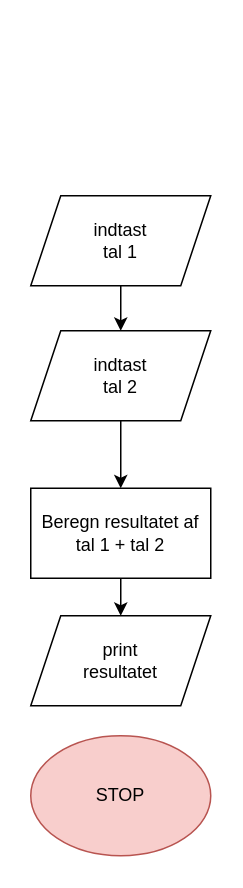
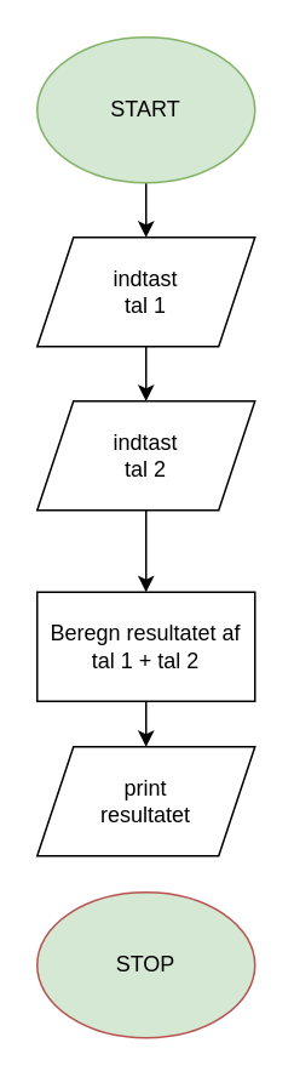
  <mxCell id="0" />
  <mxCell id="1" parent="0" />
+ <mxCell id="2" value="" style="edgeStyle=orthogonalEdgeStyle;rounded=0;orthogonalLoop=1;jettySize=auto;html=1;" edge="1" parent="1" source="3" target="5"><mxGeometry relative="1" as="geometry" /></mxCell>
+ <mxCell id="3" value="START" style="ellipse;whiteSpace=wrap;html=1;fillColor=#d5e8d4;strokeColor=#82b366;" vertex="1" parent="1"><mxGeometry x="20" y="20" width="120" height="80" as="geometry" /></mxCell>
  <mxCell id="4" value="" style="edgeStyle=orthogonalEdgeStyle;rounded=0;orthogonalLoop=1;jettySize=auto;html=1;" edge="1" parent="1" source="5" target="7"><mxGeometry relative="1" as="geometry" /></mxCell>
  <mxCell id="5" value="&lt;div&gt;indtast &lt;br&gt;&lt;/div&gt;&lt;div&gt;tal 1&lt;br&gt;&lt;/div&gt;" style="shape=parallelogram;perimeter=parallelogramPerimeter;whiteSpace=wrap;html=1;fixedSize=1;" vertex="1" parent="1"><mxGeometry x="20" y="130" width="120" height="60" as="geometry" /></mxCell>
  <mxCell id="6" value="" style="edgeStyle=orthogonalEdgeStyle;rounded=0;orthogonalLoop=1;jettySize=auto;html=1;" edge="1" parent="1" source="7" target="9"><mxGeometry relative="1" as="geometry" /></mxCell>
  <mxCell id="7" value="&lt;div&gt;indtast &lt;br&gt;&lt;/div&gt;&lt;div&gt;tal 2&lt;br&gt;&lt;/div&gt;" style="shape=parallelogram;perimeter=parallelogramPerimeter;whiteSpace=wrap;html=1;fixedSize=1;" vertex="1" parent="1"><mxGeometry x="20" y="220" width="120" height="60" as="geometry" /></mxCell>
  <mxCell id="8" value="" style="edgeStyle=orthogonalEdgeStyle;rounded=0;orthogonalLoop=1;jettySize=auto;html=1;" edge="1" parent="1" source="9" target="10"><mxGeometry relative="1" as="geometry" /></mxCell>
  <mxCell id="9" value="&lt;div&gt;Beregn resultatet af&lt;/div&gt;&lt;div&gt;tal 1 + tal 2&lt;br&gt;&lt;/div&gt;" style="whiteSpace=wrap;html=1;" vertex="1" parent="1"><mxGeometry x="20" y="325" width="120" height="60" as="geometry" /></mxCell>
  <mxCell id="10" value="&lt;div&gt;print &lt;br&gt;&lt;/div&gt;&lt;div&gt;resultatet&lt;br&gt;&lt;/div&gt;" style="shape=parallelogram;perimeter=parallelogramPerimeter;whiteSpace=wrap;html=1;fixedSize=1;" vertex="1" parent="1"><mxGeometry x="20" y="410" width="120" height="60" as="geometry" /></mxCell>
- <mxCell id="11" value="STOP" style="ellipse;whiteSpace=wrap;html=1;fillColor=#f8cecc;strokeColor=#b85450;" vertex="1" parent="1"><mxGeometry x="20" y="490" width="120" height="80" as="geometry" /></mxCell>
+ <mxCell id="11" value="STOP" style="ellipse;whiteSpace=wrap;html=1;fillColor=#d5e8d4;strokeColor=#b85450;" vertex="1" parent="1"><mxGeometry x="20" y="490" width="120" height="80" as="geometry" /></mxCell>
